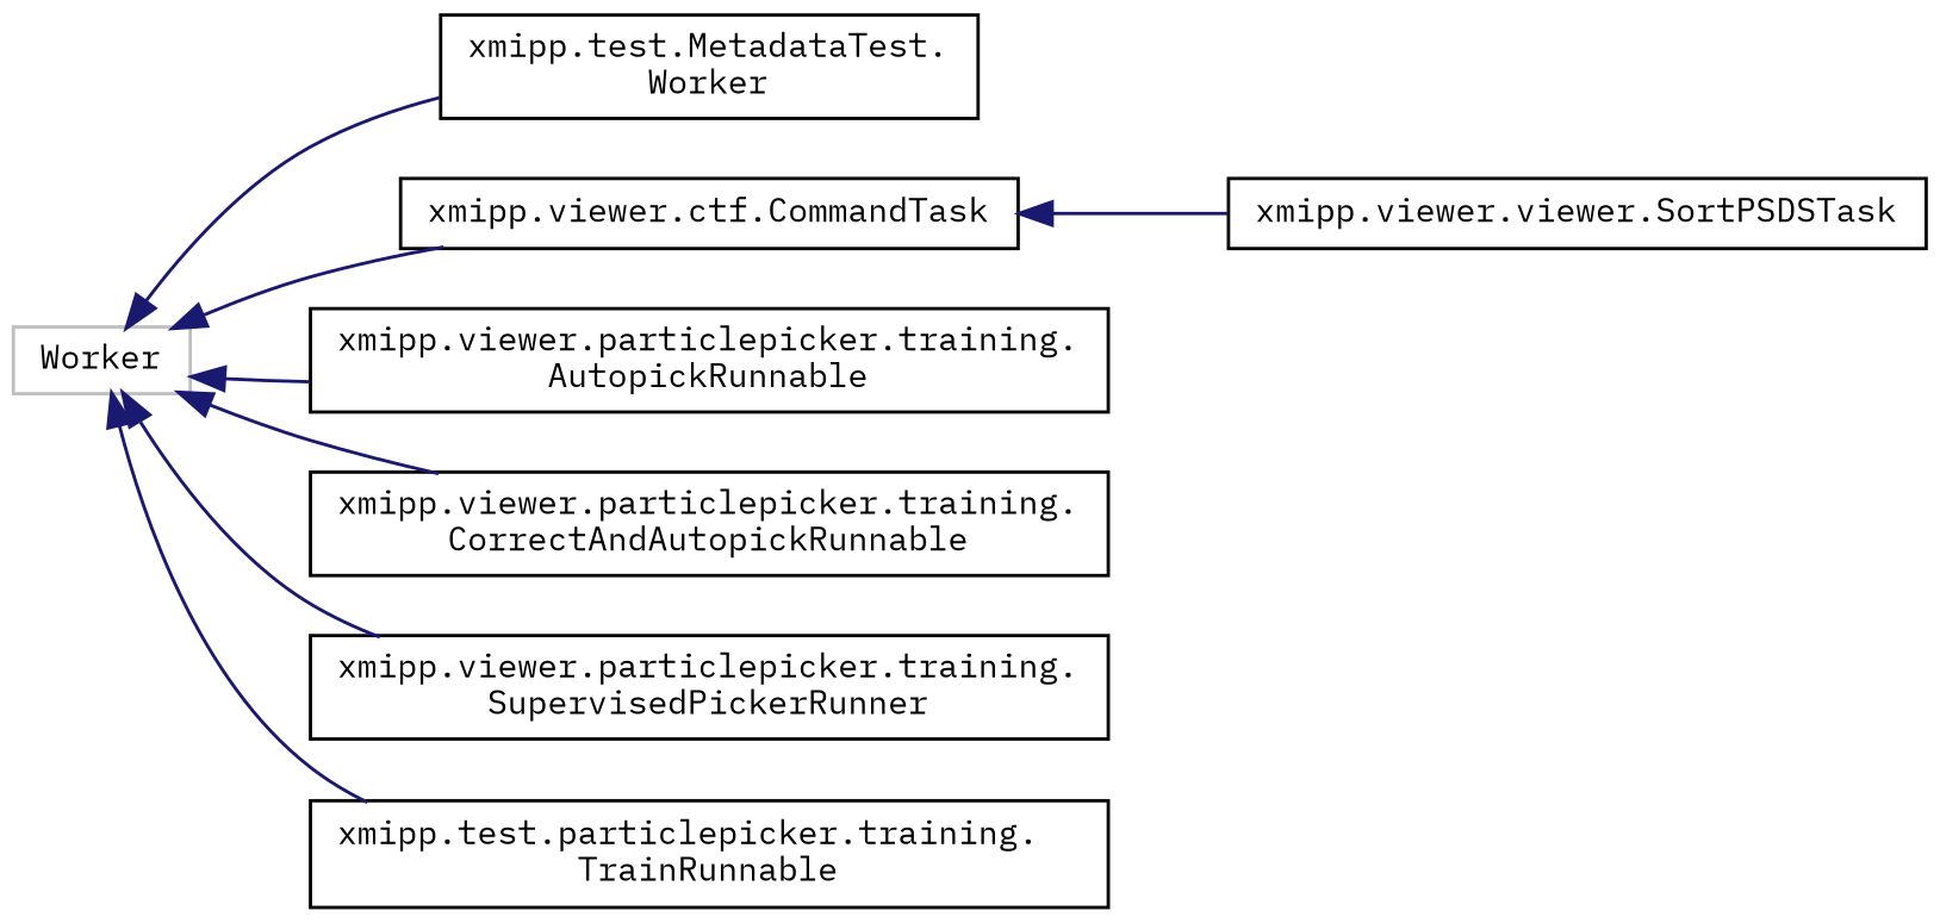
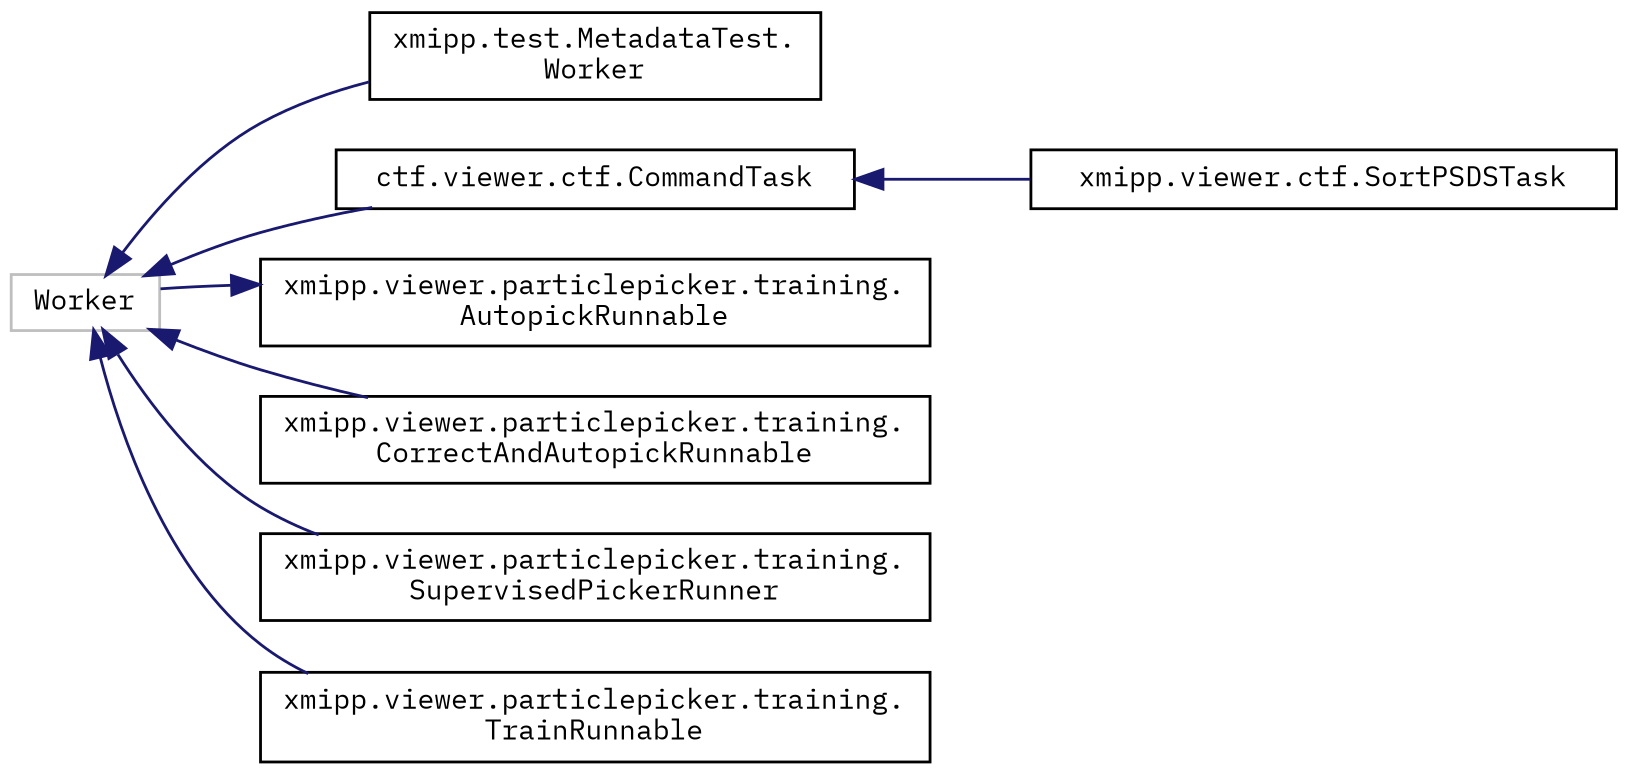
  digraph {
    fontname="IBM Plex Mono"
    rankdir=LR
    node [color=black fillcolor=white fontname="IBM Plex Mono" fontsize=10 shape=record style=filled]
    edge [color=midnightblue dir=back fontname="IBM Plex Mono" fontsize=10 labelfontname=Helvetica labelfontsize=10 style=solid]
    n1 [color=grey75 height=0.2 label=Worker width=0.4]
    n2 [height=0.2 label="xmipp.test.MetadataTest.\lWorker" width=0.4]
-   n3 [height=0.2 label="xmipp.viewer.ctf.CommandTask" width=0.4]
+   n3 [height=0.2 label="ctf.viewer.ctf.CommandTask" width=0.4]
    n4 [height=0.2 label="xmipp.viewer.particlepicker.training.\lAutopickRunnable" width=0.4]
    n5 [height=0.2 label="xmipp.viewer.particlepicker.training.\lCorrectAndAutopickRunnable" width=0.4]
    n6 [height=0.2 label="xmipp.viewer.particlepicker.training.\lSupervisedPickerRunner" width=0.4]
-   n7 [height=0.2 label="xmipp.test.particlepicker.training.\lTrainRunnable" width=0.4]
-   n8 [height=0.2 label="xmipp.viewer.viewer.SortPSDSTask" width=0.4]
+   n7 [height=0.2 label="xmipp.viewer.particlepicker.training.\lTrainRunnable" width=0.4]
+   n8 [height=0.2 label="xmipp.viewer.ctf.SortPSDSTask" width=0.4]
    n1 -> n2
    n1 -> n3
-   n1 -> n4
+   n4 -> n1
    n1 -> n5
    n1 -> n6
    n1 -> n7
    n3 -> n8
  }
